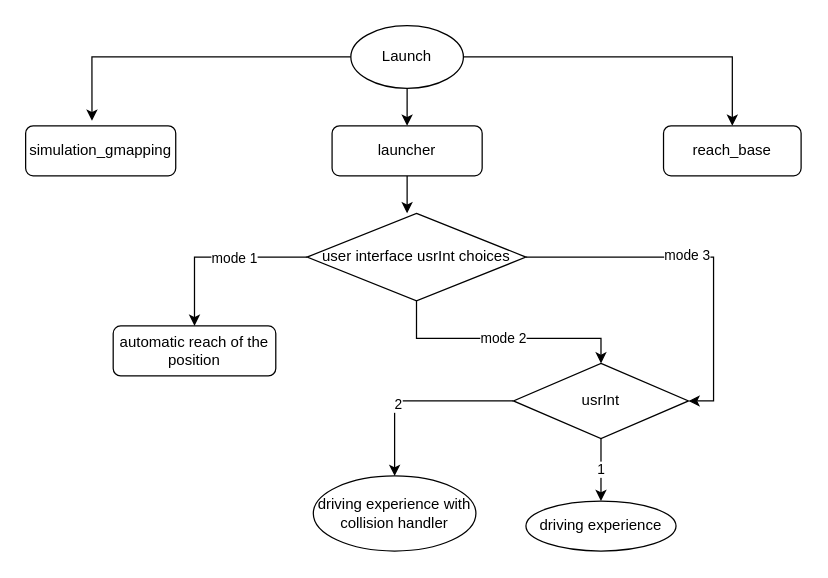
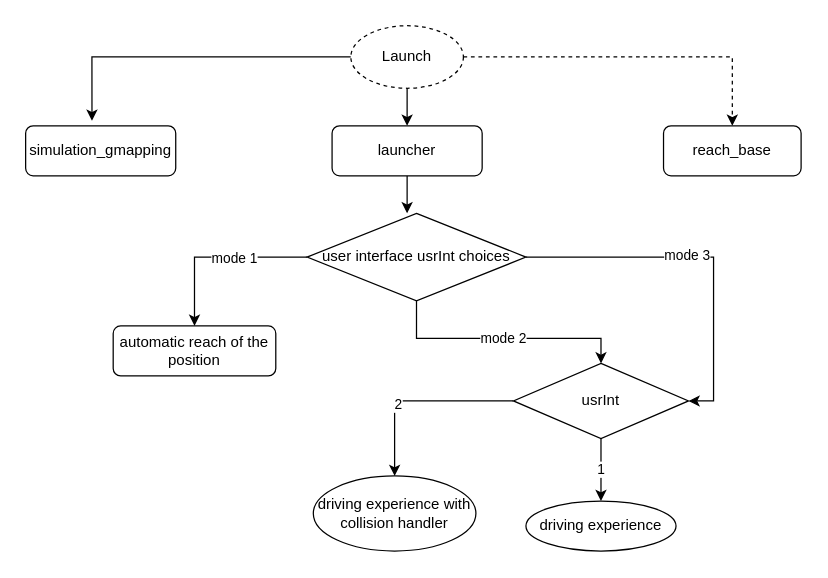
  <mxCell id="0" />
  <mxCell id="1" parent="0" />
  <mxCell id="2" value="simulation_gmapping" style="rounded=1;whiteSpace=wrap;html=1;" vertex="1" parent="1"><mxGeometry x="20" y="100" width="120" height="40" as="geometry" /></mxCell>
  <mxCell id="3" style="edgeStyle=orthogonalEdgeStyle;rounded=0;orthogonalLoop=1;jettySize=auto;html=1;entryX=0.442;entryY=-0.1;entryDx=0;entryDy=0;entryPerimeter=0;" edge="1" parent="1" source="6" target="2"><mxGeometry relative="1" as="geometry" /></mxCell>
- <mxCell id="4" style="edgeStyle=orthogonalEdgeStyle;rounded=0;orthogonalLoop=1;jettySize=auto;html=1;exitX=1;exitY=0.5;exitDx=0;exitDy=0;entryX=0.5;entryY=0;entryDx=0;entryDy=0;" edge="1" parent="1" source="6" target="9"><mxGeometry relative="1" as="geometry" /></mxCell>
+ <mxCell id="4" style="edgeStyle=orthogonalEdgeStyle;rounded=0;orthogonalLoop=1;jettySize=auto;html=1;exitX=1;exitY=0.5;exitDx=0;exitDy=0;entryX=0.5;entryY=0;entryDx=0;entryDy=0;dashed=1;" edge="1" parent="1" source="6" target="9"><mxGeometry relative="1" as="geometry" /></mxCell>
  <mxCell id="5" style="edgeStyle=orthogonalEdgeStyle;rounded=0;orthogonalLoop=1;jettySize=auto;html=1;entryX=0.5;entryY=0;entryDx=0;entryDy=0;" edge="1" parent="1" source="6" target="8"><mxGeometry relative="1" as="geometry" /></mxCell>
- <mxCell id="6" value="Launch" style="ellipse;whiteSpace=wrap;html=1;" vertex="1" parent="1"><mxGeometry x="280" width="90" height="50" as="geometry" y="20" /></mxCell>
+ <mxCell id="6" value="Launch" style="ellipse;whiteSpace=wrap;html=1;dashed=1;" vertex="1" parent="1"><mxGeometry x="280" width="90" height="50" as="geometry" y="20" /></mxCell>
  <mxCell id="7" style="edgeStyle=orthogonalEdgeStyle;rounded=0;orthogonalLoop=1;jettySize=auto;html=1;entryX=0.5;entryY=0;entryDx=0;entryDy=0;" edge="1" parent="1" source="8"><mxGeometry relative="1" as="geometry"><mxPoint x="325" y="170" as="targetPoint" /></mxGeometry></mxCell>
  <mxCell id="8" value="launcher" style="rounded=1;whiteSpace=wrap;html=1;" vertex="1" parent="1"><mxGeometry x="265" y="100" width="120" height="40" as="geometry" /></mxCell>
  <mxCell id="9" value="reach_base" style="rounded=1;whiteSpace=wrap;html=1;" vertex="1" parent="1"><mxGeometry x="530" y="100" width="110" height="40" as="geometry" /></mxCell>
  <mxCell id="10" style="edgeStyle=orthogonalEdgeStyle;rounded=0;orthogonalLoop=1;jettySize=auto;html=1;exitX=0;exitY=0.5;exitDx=0;exitDy=0;entryX=0.5;entryY=0;entryDx=0;entryDy=0;" edge="1" parent="1" source="15" target="16"><mxGeometry relative="1" as="geometry" /></mxCell>
  <mxCell id="11" value="mode 1" style="edgeLabel;html=1;align=center;verticalAlign=middle;resizable=0;points=[];" vertex="1" connectable="0" parent="10"><mxGeometry x="-0.186" relative="1" as="geometry"><mxPoint as="offset" /></mxGeometry></mxCell>
  <mxCell id="12" value="mode 2" style="edgeStyle=orthogonalEdgeStyle;rounded=0;orthogonalLoop=1;jettySize=auto;html=1;exitX=0.5;exitY=1;exitDx=0;exitDy=0;entryX=0.5;entryY=0;entryDx=0;entryDy=0;" edge="1" parent="1" source="15" target="20"><mxGeometry relative="1" as="geometry"><mxPoint x="335" y="310" as="targetPoint" /><Array as="points"><mxPoint x="333" y="270" /><mxPoint x="480" y="270" /></Array></mxGeometry></mxCell>
  <mxCell id="13" style="edgeStyle=orthogonalEdgeStyle;rounded=0;orthogonalLoop=1;jettySize=auto;html=1;exitX=1;exitY=0.5;exitDx=0;exitDy=0;entryX=1;entryY=0.5;entryDx=0;entryDy=0;" edge="1" parent="1" source="15" target="20"><mxGeometry relative="1" as="geometry"><mxPoint x="385" y="325" as="targetPoint" /></mxGeometry></mxCell>
  <mxCell id="14" value="mode 3" style="edgeLabel;html=1;align=center;verticalAlign=middle;resizable=0;points=[];" vertex="1" connectable="0" parent="13"><mxGeometry x="-0.099" y="2" relative="1" as="geometry"><mxPoint as="offset" /></mxGeometry></mxCell>
  <mxCell id="15" value="user interface usrInt choices " style="rhombus;whiteSpace=wrap;html=1;" vertex="1" parent="1"><mxGeometry x="245" y="170" width="175" height="70" as="geometry" /></mxCell>
  <mxCell id="16" value="automatic reach of the position" style="rounded=1;whiteSpace=wrap;html=1;" vertex="1" parent="1"><mxGeometry x="90" y="260" width="130" height="40" as="geometry" /></mxCell>
  <mxCell id="17" value="1" style="edgeStyle=orthogonalEdgeStyle;rounded=0;orthogonalLoop=1;jettySize=auto;html=1;" edge="1" parent="1" source="20" target="21"><mxGeometry relative="1" as="geometry"><Array as="points"><mxPoint x="480" y="360" /><mxPoint x="480" y="360" /></Array></mxGeometry></mxCell>
  <mxCell id="18" value="" style="edgeStyle=orthogonalEdgeStyle;rounded=0;orthogonalLoop=1;jettySize=auto;html=1;" edge="1" parent="1" source="20" target="22"><mxGeometry relative="1" as="geometry" /></mxCell>
  <mxCell id="19" value="2" style="edgeLabel;html=1;align=center;verticalAlign=middle;resizable=0;points=[];" vertex="1" connectable="0" parent="18"><mxGeometry x="0.253" y="2" relative="1" as="geometry"><mxPoint as="offset" /></mxGeometry></mxCell>
  <mxCell id="20" value="usrInt" style="rhombus;whiteSpace=wrap;html=1;" vertex="1" parent="1"><mxGeometry x="410" y="290" width="140" height="60" as="geometry" /></mxCell>
  <mxCell id="21" value="driving experience " style="ellipse;whiteSpace=wrap;html=1;" vertex="1" parent="1"><mxGeometry x="420" y="400" width="120" height="40" as="geometry" /></mxCell>
  <mxCell id="22" value="driving experience with collision handler" style="ellipse;whiteSpace=wrap;html=1;" vertex="1" parent="1"><mxGeometry x="250" y="380" width="130" height="60" as="geometry" /></mxCell>
